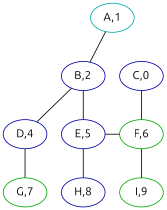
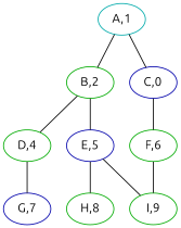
  graph {
    fontname=Ubuntu
    node [color="#0000aa" fontname=Ubuntu]
    edge [fontname=Ubuntu]
-   "B,2"
+   "B,2" [color="#00aa00"]
    n2 [label="C,0"]
-   "D,4"
+   "D,4" [color="#00aa00"]
    "E,5"
    "F,6" [color="#00aa00"]
-   "G,7" [color="#00aa00"]
-   "H,8"
+   "G,7"
+   "H,8" [color="#00aa00"]
    "I,9" [color="#00aa00"]
    "A,1" [color="#00aaaa"]
    subgraph sub_1 {
      rank=same
      "B,2"
      n2
    }
    subgraph sub_2 {
      rank=same
      "D,4"
      "E,5"
      "F,6"
    }
    subgraph sub_3 {
      rank=same
      "G,7"
      "H,8"
      "I,9"
    }
    "B,2" -- "D,4"
    "B,2" -- "E,5"
    n2 -- "F,6"
    "D,4" -- "G,7"
-   "E,5" -- "F,6"
+   "E,5" -- "I,9"
    "E,5" -- "H,8"
    "F,6" -- "I,9"
    "A,1" -- "B,2"
+   "A,1" -- n2
  }
